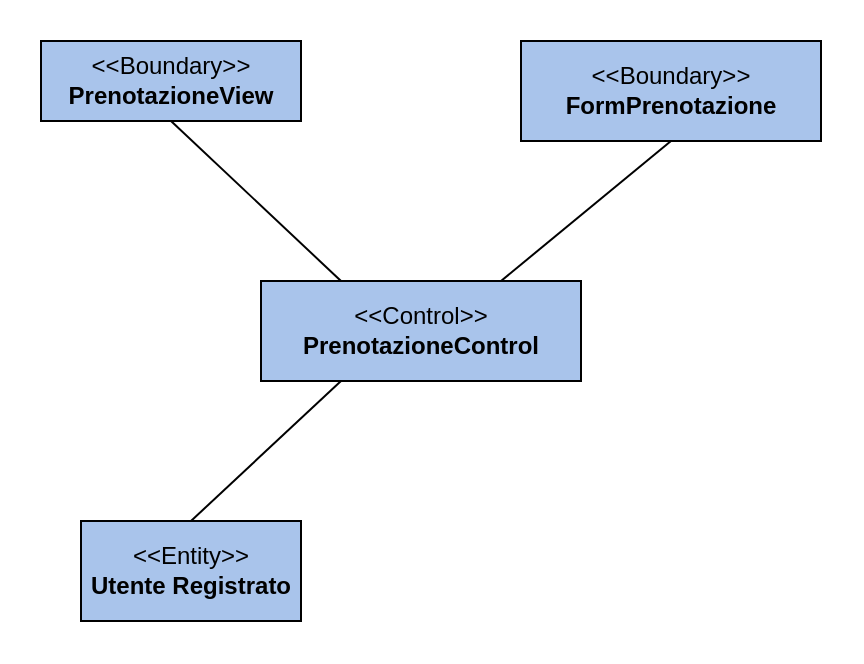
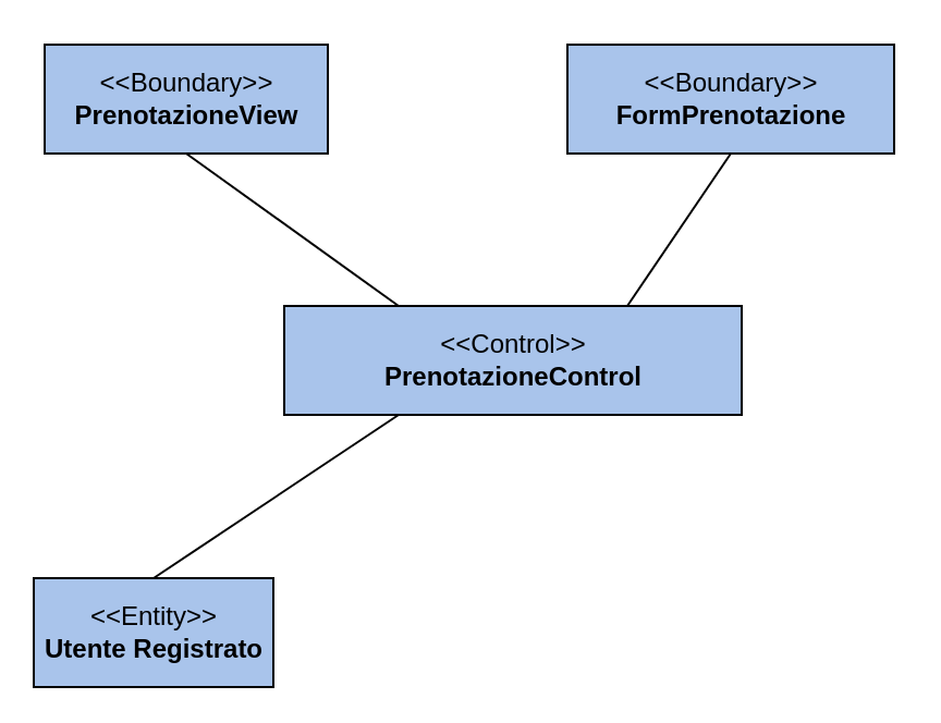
  <mxCell id="0" style=";html=1;" />
  <mxCell id="1" style=";html=1;" parent="0" />
- <mxCell id="2" value="&amp;lt;&amp;lt;Entity&amp;gt;&amp;gt;&lt;br&gt;&lt;b&gt;Utente Registrato&lt;br&gt;&lt;/b&gt;" style="html=1;fillColor=#A9C4EB;" vertex="1" parent="1"><mxGeometry x="40" y="260" width="110" height="50" as="geometry" /></mxCell>
+ <mxCell id="2" value="&amp;lt;&amp;lt;Entity&amp;gt;&amp;gt;&lt;br&gt;&lt;b&gt;Utente Registrato&lt;br&gt;&lt;/b&gt;" style="html=1;fillColor=#A9C4EB;" vertex="1" parent="1"><mxGeometry x="15" y="265" width="110" height="50" as="geometry" /></mxCell>
  <mxCell id="3" value="&amp;lt;&amp;lt;Boundary&amp;gt;&amp;gt;&lt;br&gt;&lt;b&gt;FormPrenotazione&lt;br&gt;&lt;/b&gt;" style="html=1;fillColor=#A9C4EB;" vertex="1" parent="1"><mxGeometry x="260" y="20" width="150" height="50" as="geometry" /></mxCell>
- <mxCell id="4" value="&amp;lt;&amp;lt;Boundary&amp;gt;&amp;gt;&lt;br&gt;&lt;b&gt;PrenotazioneView&lt;br&gt;&lt;/b&gt;" style="html=1;fillColor=#A9C4EB;" vertex="1" parent="1"><mxGeometry x="20" y="20" width="130" height="40" as="geometry" /></mxCell>
- <mxCell id="5" value="&amp;lt;&amp;lt;Control&amp;gt;&amp;gt;&lt;br&gt;&lt;b&gt;PrenotazioneControl&lt;br&gt;&lt;/b&gt;" style="html=1;fillColor=#A9C4EB;" vertex="1" parent="1"><mxGeometry x="130" y="140" width="160" height="50" as="geometry" /></mxCell>
+ <mxCell id="4" value="&amp;lt;&amp;lt;Boundary&amp;gt;&amp;gt;&lt;br&gt;&lt;b&gt;PrenotazioneView&lt;br&gt;&lt;/b&gt;" style="html=1;fillColor=#A9C4EB;" vertex="1" parent="1"><mxGeometry x="20" y="20" width="130" height="50" as="geometry" /></mxCell>
+ <mxCell id="5" value="&amp;lt;&amp;lt;Control&amp;gt;&amp;gt;&lt;br&gt;&lt;b&gt;PrenotazioneControl&lt;br&gt;&lt;/b&gt;" style="html=1;fillColor=#A9C4EB;" vertex="1" parent="1"><mxGeometry x="130" y="140" width="210" height="50" as="geometry" /></mxCell>
  <mxCell id="6" value="" style="endArrow=none;html=1;entryX=0.5;entryY=1;entryDx=0;entryDy=0;exitX=0.25;exitY=0;exitDx=0;exitDy=0;" edge="1" parent="1" source="5" target="4"><mxGeometry width="50" height="50" relative="1" as="geometry"><mxPoint x="350" y="210" as="sourcePoint" /><mxPoint x="400" y="160" as="targetPoint" /></mxGeometry></mxCell>
  <mxCell id="7" value="" style="endArrow=none;html=1;entryX=0.5;entryY=1;entryDx=0;entryDy=0;exitX=0.75;exitY=0;exitDx=0;exitDy=0;" edge="1" parent="1" source="5" target="3"><mxGeometry width="50" height="50" relative="1" as="geometry"><mxPoint x="465" y="170" as="sourcePoint" /><mxPoint x="340" y="100" as="targetPoint" /></mxGeometry></mxCell>
  <mxCell id="8" value="" style="endArrow=none;html=1;entryX=0.25;entryY=1;entryDx=0;entryDy=0;exitX=0.5;exitY=0;exitDx=0;exitDy=0;" edge="1" parent="1" source="2" target="5"><mxGeometry width="50" height="50" relative="1" as="geometry"><mxPoint x="300" y="250" as="sourcePoint" /><mxPoint x="215" y="180" as="targetPoint" /></mxGeometry></mxCell>
